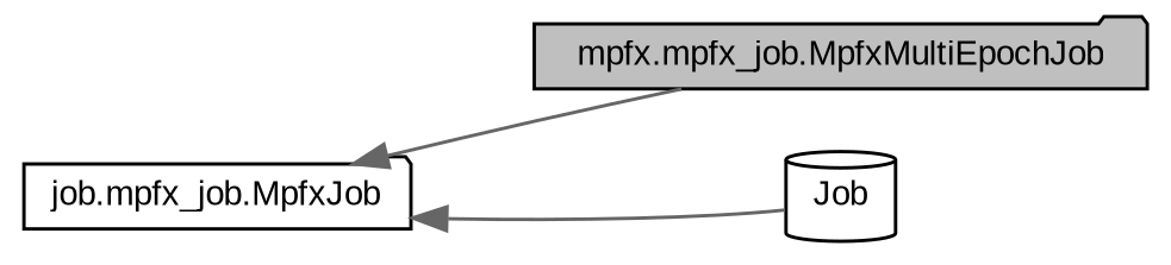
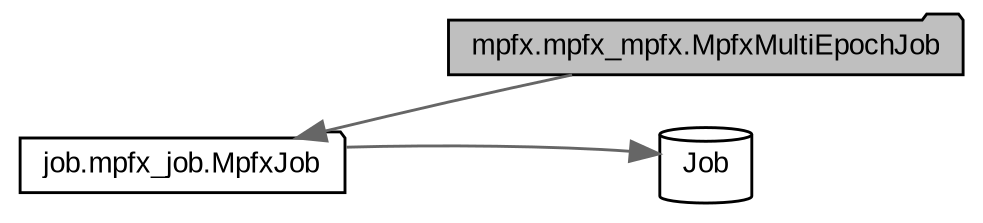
  digraph {
    fontname="Liberation Sans"
    rankdir=LR
    node [color=black fillcolor=white fontname="Liberation Sans" fontsize=10 shape=folder style=filled]
    edge [color=gray40 dir=back fontname="Liberation Sans" fontsize=10 labelfontname=Helvetica labelfontsize=10 style=solid]
-   n1 [fillcolor=grey75 fontcolor=black height=0.2 label="mpfx.mpfx_job.MpfxMultiEpochJob" width=0.4]
+   n1 [fillcolor=grey75 fontcolor=black height=0.2 label="mpfx.mpfx_mpfx.MpfxMultiEpochJob" width=0.4]
    n2 [height=0.2 label="job.mpfx_job.MpfxJob" width=0.4]
    n3 [height=0.2 label=Job shape=cylinder width=0.4]
    n2 -> n1
-   n2 -> n3
+   n3 -> n2
  }
